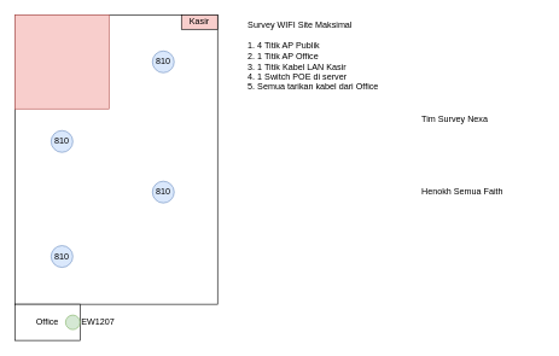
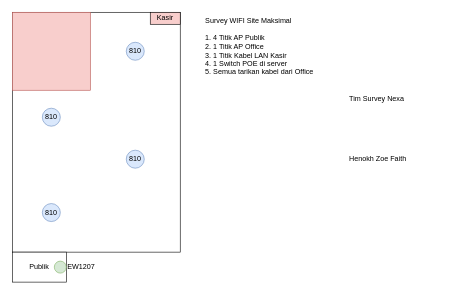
  <mxCell id="0" />
  <mxCell id="1" parent="0" />
  <mxCell id="2" value="" style="rounded=0;whiteSpace=wrap;html=1;" vertex="1" parent="1"><mxGeometry x="20" y="20" width="280" height="400" as="geometry" /></mxCell>
  <mxCell id="3" value="" style="rounded=0;whiteSpace=wrap;html=1;fillColor=#f8cecc;strokeColor=#b85450;" vertex="1" parent="1"><mxGeometry x="20" y="20" width="130" height="130" as="geometry" /></mxCell>
  <mxCell id="4" value="810" style="ellipse;whiteSpace=wrap;html=1;aspect=fixed;fillColor=#dae8fc;strokeColor=#6c8ebf;" vertex="1" parent="1"><mxGeometry x="210" y="70" width="30" height="30" as="geometry" /></mxCell>
  <mxCell id="5" value="810" style="ellipse;whiteSpace=wrap;html=1;aspect=fixed;fillColor=#dae8fc;strokeColor=#6c8ebf;" vertex="1" parent="1"><mxGeometry x="70" y="180" width="30" height="30" as="geometry" /></mxCell>
  <mxCell id="6" value="810" style="ellipse;whiteSpace=wrap;html=1;aspect=fixed;fillColor=#dae8fc;strokeColor=#6c8ebf;" vertex="1" parent="1"><mxGeometry x="70" y="339" width="30" height="30" as="geometry" /></mxCell>
  <mxCell id="7" value="810" style="ellipse;whiteSpace=wrap;html=1;aspect=fixed;fillColor=#dae8fc;strokeColor=#6c8ebf;" vertex="1" parent="1"><mxGeometry x="210" y="250" width="30" height="30" as="geometry" /></mxCell>
  <mxCell id="8" value="Kasir" style="rounded=0;whiteSpace=wrap;html=1;fillColor=#f8cecc;" vertex="1" parent="1"><mxGeometry x="250" y="20" width="50" height="20" as="geometry" /></mxCell>
- <mxCell id="9" value="Office" style="rounded=0;whiteSpace=wrap;html=1;" vertex="1" parent="1"><mxGeometry x="20" y="420" width="90" height="50" as="geometry" /></mxCell>
+ <mxCell id="9" value="Publik" style="rounded=0;whiteSpace=wrap;html=1;" vertex="1" parent="1"><mxGeometry x="20" y="420" width="90" height="50" as="geometry" /></mxCell>
  <mxCell id="10" value="Survey WIFI Site Maksimal&lt;div&gt;&lt;br&gt;&lt;/div&gt;&lt;div&gt;1. 4 Titik AP Publik&lt;/div&gt;&lt;div&gt;2. 1 Titik AP Office&lt;/div&gt;&lt;div&gt;3. 1 Titik Kabel LAN Kasir&lt;/div&gt;&lt;div&gt;4. 1 Switch POE di server&lt;/div&gt;&lt;div&gt;5. Semua tarikan kabel dari Office&lt;/div&gt;" style="text;html=1;align=left;verticalAlign=top;whiteSpace=wrap;rounded=0;" vertex="1" parent="1"><mxGeometry x="340" y="20" width="250" height="120" as="geometry" /></mxCell>
- <mxCell id="11" value="Tim Survey Nexa&lt;br&gt;&lt;div&gt;&lt;br&gt;&lt;/div&gt;&lt;div&gt;&lt;br&gt;&lt;/div&gt;&lt;div&gt;&lt;br&gt;&lt;/div&gt;&lt;div&gt;&lt;br&gt;&lt;/div&gt;&lt;div&gt;&lt;br&gt;&lt;/div&gt;&lt;div&gt;&lt;br&gt;&lt;/div&gt;&lt;div&gt;Henokh Semua Faith&lt;/div&gt;" style="text;html=1;align=left;verticalAlign=top;whiteSpace=wrap;rounded=0;" vertex="1" parent="1"><mxGeometry x="580" y="150" width="170" height="140" as="geometry" /></mxCell>
+ <mxCell id="11" value="Tim Survey Nexa&lt;br&gt;&lt;div&gt;&lt;br&gt;&lt;/div&gt;&lt;div&gt;&lt;br&gt;&lt;/div&gt;&lt;div&gt;&lt;br&gt;&lt;/div&gt;&lt;div&gt;&lt;br&gt;&lt;/div&gt;&lt;div&gt;&lt;br&gt;&lt;/div&gt;&lt;div&gt;&lt;br&gt;&lt;/div&gt;&lt;div&gt;Henokh Zoe Faith&lt;/div&gt;" style="text;html=1;align=left;verticalAlign=top;whiteSpace=wrap;rounded=0;" vertex="1" parent="1"><mxGeometry x="580" y="150" width="170" height="140" as="geometry" /></mxCell>
  <mxCell id="12" value="EW1207" style="ellipse;whiteSpace=wrap;html=1;aspect=fixed;fillColor=#d5e8d4;strokeColor=#82b366;labelPosition=right;verticalLabelPosition=middle;align=left;verticalAlign=middle;" vertex="1" parent="1"><mxGeometry x="90" y="435" width="20" height="20" as="geometry" /></mxCell>
